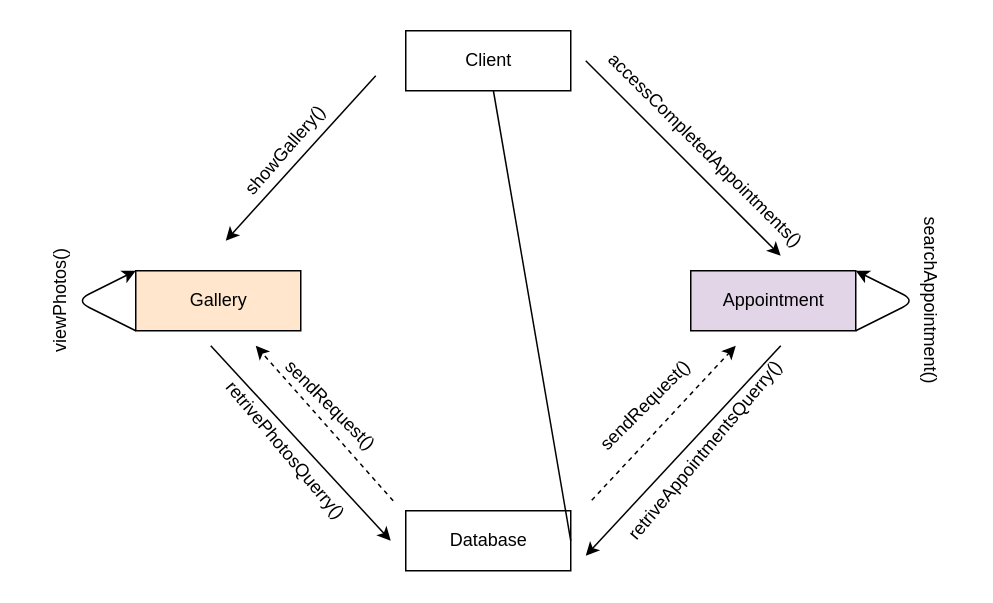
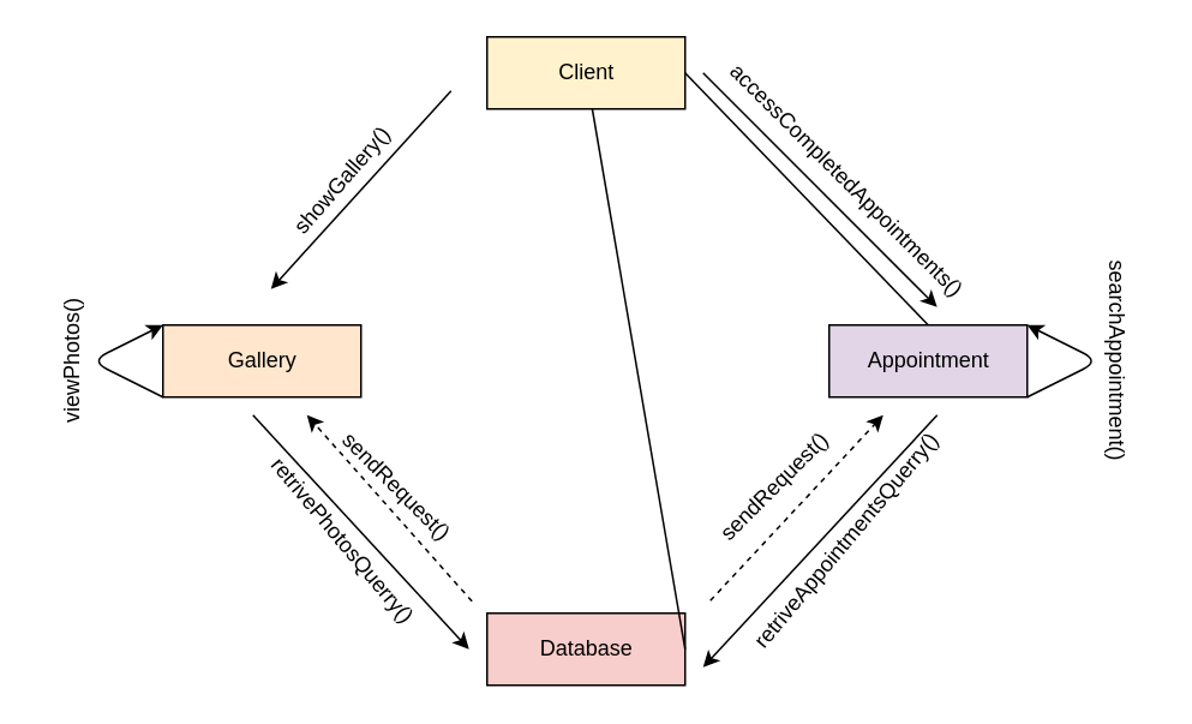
  <mxCell id="0" />
  <mxCell id="1" parent="0" />
- <mxCell id="2" value="Client" style="html=1;" vertex="1" parent="1"><mxGeometry x="270" width="110" height="40" as="geometry" y="20" /></mxCell>
+ <mxCell id="2" value="Client" style="html=1;fillColor=#fff2cc;" vertex="1" parent="1"><mxGeometry x="270" width="110" height="40" as="geometry" y="20" /></mxCell>
  <mxCell id="3" value="Appointment" style="html=1;fillColor=#e1d5e7;" vertex="1" parent="1"><mxGeometry x="460" y="180" width="110" height="40" as="geometry" /></mxCell>
  <mxCell id="4" value="Gallery" style="html=1;fillColor=#ffe6cc;" vertex="1" parent="1"><mxGeometry x="90" y="180" width="110" height="40" as="geometry" /></mxCell>
- <mxCell id="5" value="Database" style="html=1;" vertex="1" parent="1"><mxGeometry x="270" y="340" width="110" height="40" as="geometry" /></mxCell>
+ <mxCell id="5" value="Database" style="html=1;fillColor=#f8cecc;" vertex="1" parent="1"><mxGeometry x="270" y="340" width="110" height="40" as="geometry" /></mxCell>
+ <mxCell id="6" value="" style="endArrow=none;html=1;entryX=1;entryY=0.5;entryDx=0;entryDy=0;exitX=0.5;exitY=0;exitDx=0;exitDy=0;" edge="1" parent="1" source="3" target="2"><mxGeometry width="50" height="50" relative="1" as="geometry"><mxPoint x="320" y="330" as="sourcePoint" /><mxPoint x="370" y="280" as="targetPoint" /></mxGeometry></mxCell>
  <mxCell id="7" value="" style="endArrow=none;html=1;exitX=1;exitY=0.5;exitDx=0;exitDy=0;" edge="1" parent="1" source="5" target="2"><mxGeometry width="50" height="50" relative="1" as="geometry"><mxPoint x="320" y="330" as="sourcePoint" /><mxPoint x="370" y="280" as="targetPoint" /></mxGeometry></mxCell>
  <mxCell id="8" value="" style="endArrow=classic;html=1;entryX=0.545;entryY=-0.25;entryDx=0;entryDy=0;entryPerimeter=0;" edge="1" parent="1" target="3"><mxGeometry width="50" height="50" relative="1" as="geometry"><mxPoint x="390" y="40" as="sourcePoint" /><mxPoint x="510" y="160" as="targetPoint" /></mxGeometry></mxCell>
  <mxCell id="9" value="" style="endArrow=classic;html=1;" edge="1" parent="1"><mxGeometry width="50" height="50" relative="1" as="geometry"><mxPoint x="250" y="50" as="sourcePoint" /><mxPoint x="150" y="160" as="targetPoint" /></mxGeometry></mxCell>
  <mxCell id="10" value="showGallery()" style="text;html=1;strokeColor=none;fillColor=none;align=center;verticalAlign=middle;whiteSpace=wrap;rounded=0;rotation=-49;" vertex="1" parent="1"><mxGeometry x="170" y="90" width="40" height="20" as="geometry" /></mxCell>
  <mxCell id="11" value="accessCompletedAppointments()" style="text;html=1;strokeColor=none;fillColor=none;align=center;verticalAlign=middle;whiteSpace=wrap;rounded=0;rotation=45;" vertex="1" parent="1"><mxGeometry x="450" y="90" width="40" height="20" as="geometry" /></mxCell>
  <mxCell id="12" value="" style="endArrow=classic;html=1;exitX=0;exitY=1;exitDx=0;exitDy=0;entryX=0;entryY=0;entryDx=0;entryDy=0;" edge="1" parent="1" source="4" target="4"><mxGeometry width="50" height="50" relative="1" as="geometry"><mxPoint x="320" y="230" as="sourcePoint" /><mxPoint x="370" y="180" as="targetPoint" /><Array as="points"><mxPoint x="50" y="200" /></Array></mxGeometry></mxCell>
  <mxCell id="13" value="viewPhotos()" style="text;html=1;strokeColor=none;fillColor=none;align=center;verticalAlign=middle;whiteSpace=wrap;rounded=0;rotation=-90;" vertex="1" parent="1"><mxGeometry x="20" y="190" width="40" height="20" as="geometry" /></mxCell>
  <mxCell id="14" value="" style="endArrow=classic;html=1;" edge="1" parent="1"><mxGeometry width="50" height="50" relative="1" as="geometry"><mxPoint x="140" y="230" as="sourcePoint" /><mxPoint x="260" y="360" as="targetPoint" /></mxGeometry></mxCell>
  <mxCell id="15" value="retrivePhotosQuerry()" style="text;html=1;strokeColor=none;fillColor=none;align=center;verticalAlign=middle;whiteSpace=wrap;rounded=0;rotation=50;" vertex="1" parent="1"><mxGeometry x="170" y="290" width="40" height="20" as="geometry" /></mxCell>
  <mxCell id="16" value="" style="endArrow=classic;html=1;dashed=1;exitX=-0.076;exitY=-0.165;exitDx=0;exitDy=0;exitPerimeter=0;" edge="1" parent="1" source="5"><mxGeometry width="50" height="50" relative="1" as="geometry"><mxPoint x="320" y="230" as="sourcePoint" /><mxPoint x="170" y="230" as="targetPoint" /></mxGeometry></mxCell>
  <mxCell id="17" value="sendRequest()" style="text;html=1;strokeColor=none;fillColor=none;align=center;verticalAlign=middle;whiteSpace=wrap;rounded=0;rotation=45;" vertex="1" parent="1"><mxGeometry x="200" y="260" width="40" height="20" as="geometry" /></mxCell>
  <mxCell id="18" value="" style="endArrow=classic;html=1;" edge="1" parent="1"><mxGeometry width="50" height="50" relative="1" as="geometry"><mxPoint x="520" y="230" as="sourcePoint" /><mxPoint x="390" y="370" as="targetPoint" /></mxGeometry></mxCell>
  <mxCell id="19" value="retriveAppointmentsQuerry()" style="text;html=1;strokeColor=none;fillColor=none;align=center;verticalAlign=middle;whiteSpace=wrap;rounded=0;rotation=-50;" vertex="1" parent="1"><mxGeometry x="450" y="290" width="40" height="20" as="geometry" /></mxCell>
  <mxCell id="20" value="" style="endArrow=classic;html=1;dashed=1;" edge="1" parent="1"><mxGeometry width="50" height="50" relative="1" as="geometry"><mxPoint x="394" y="333" as="sourcePoint" /><mxPoint x="490" y="230" as="targetPoint" /></mxGeometry></mxCell>
  <mxCell id="21" value="sendRequest()" style="text;html=1;strokeColor=none;fillColor=none;align=center;verticalAlign=middle;whiteSpace=wrap;rounded=0;rotation=-45;" vertex="1" parent="1"><mxGeometry x="410" y="260" width="40" height="20" as="geometry" /></mxCell>
  <mxCell id="22" value="" style="endArrow=classic;html=1;exitX=1;exitY=1;exitDx=0;exitDy=0;entryX=1;entryY=0;entryDx=0;entryDy=0;" edge="1" parent="1" source="3" target="3"><mxGeometry width="50" height="50" relative="1" as="geometry"><mxPoint x="320" y="230" as="sourcePoint" /><mxPoint x="370" y="180" as="targetPoint" /><Array as="points"><mxPoint x="610" y="200" /></Array></mxGeometry></mxCell>
  <mxCell id="23" value="searchAppointment()" style="text;html=1;strokeColor=none;fillColor=none;align=center;verticalAlign=middle;whiteSpace=wrap;rounded=0;rotation=90;" vertex="1" parent="1"><mxGeometry x="600" y="190" width="40" height="20" as="geometry" /></mxCell>
